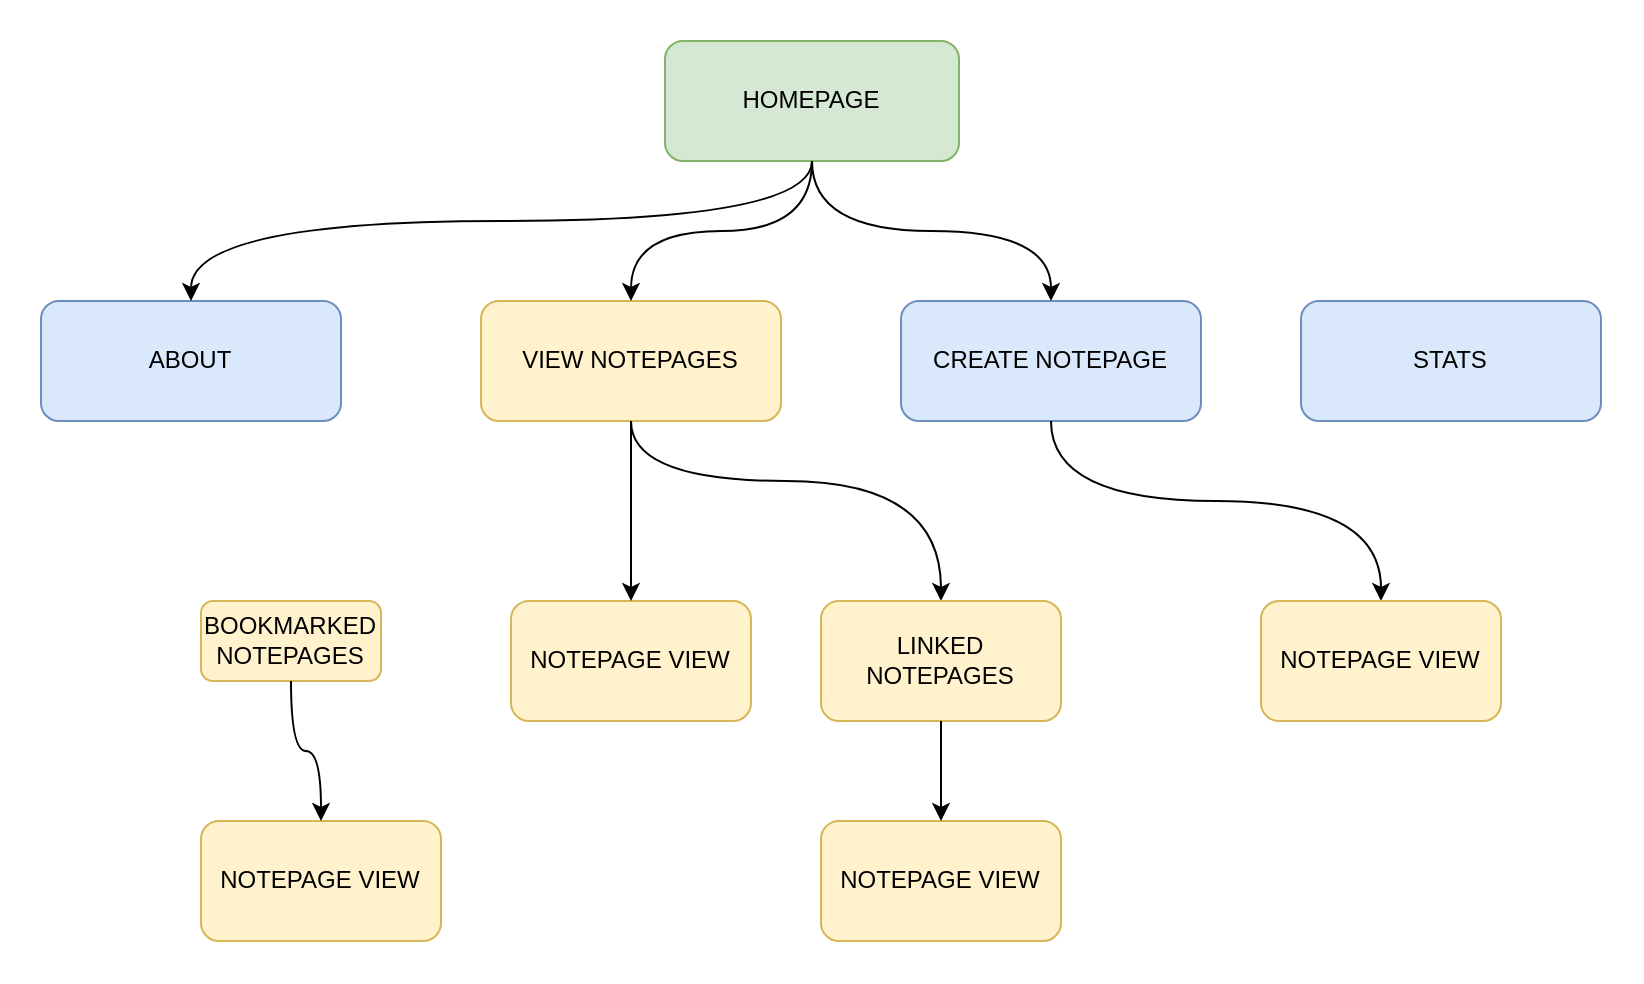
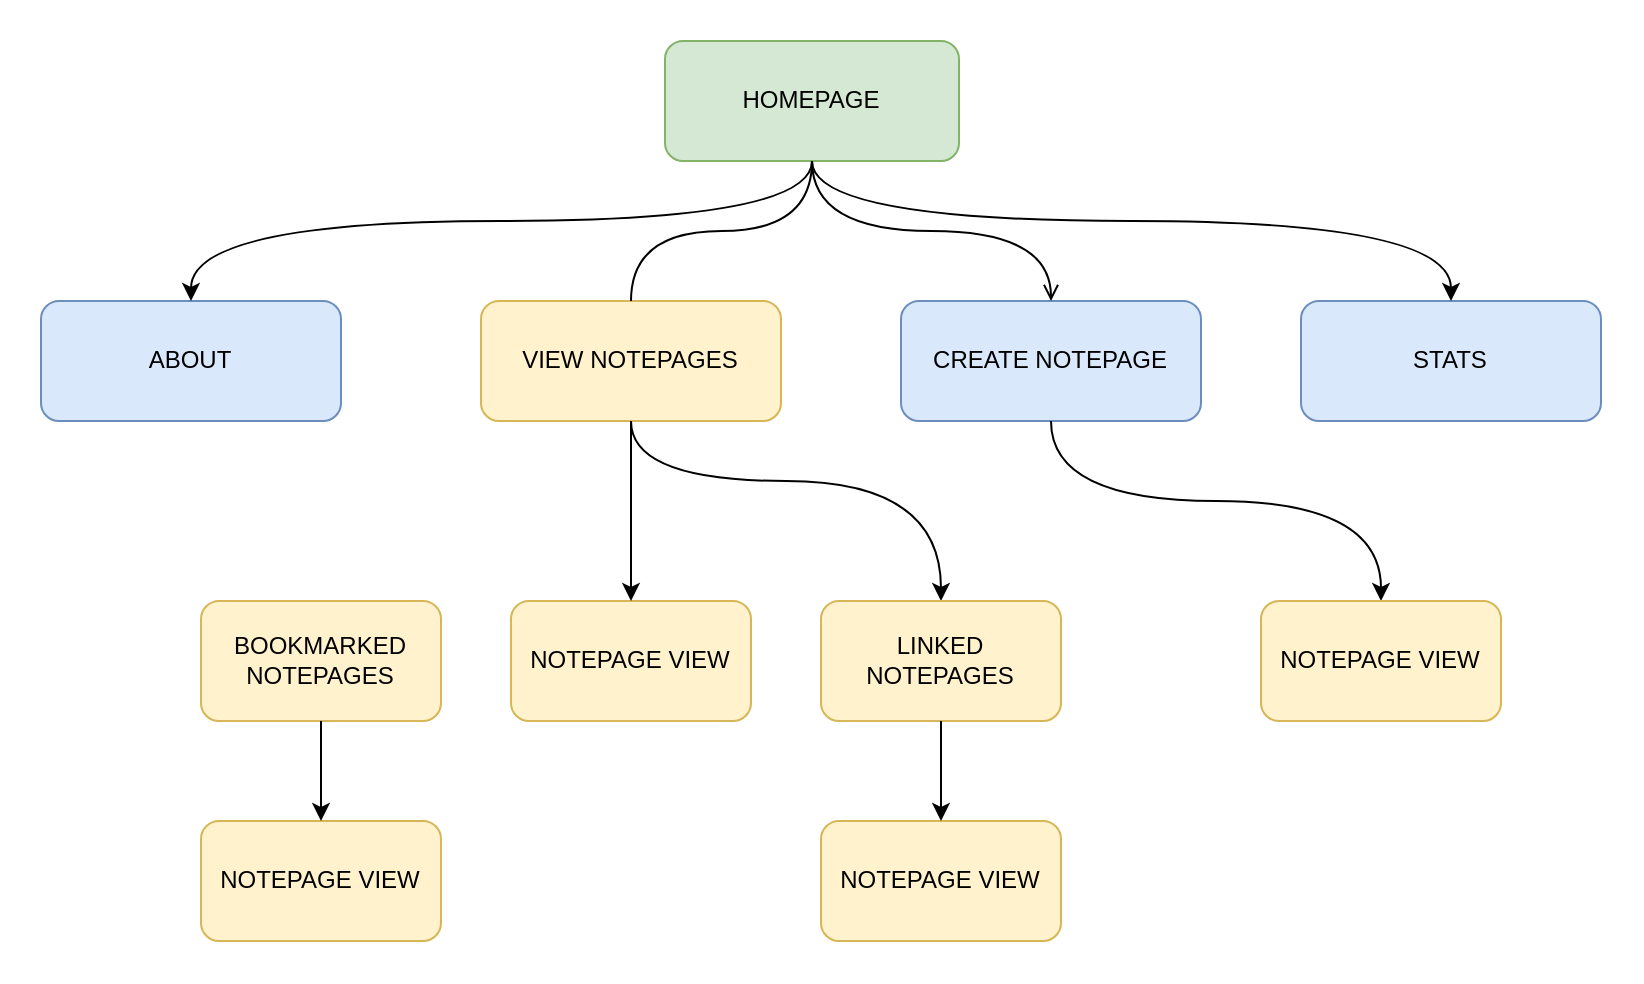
  <mxCell id="0" />
  <mxCell id="1" parent="0" />
  <mxCell id="2" value="HOMEPAGE" style="rounded=1;whiteSpace=wrap;html=1;fillColor=#d5e8d4;strokeColor=#82b366;" vertex="1" parent="1"><mxGeometry x="332" y="20" width="147" height="60" as="geometry" /></mxCell>
  <mxCell id="3" value="ABOUT" style="rounded=1;whiteSpace=wrap;html=1;fillColor=#dae8fc;strokeColor=#6c8ebf;" vertex="1" parent="1"><mxGeometry x="20" y="150" width="150" height="60" as="geometry" /></mxCell>
  <mxCell id="4" value="VIEW NOTEPAGES" style="rounded=1;whiteSpace=wrap;html=1;fillColor=#fff2cc;strokeColor=#d6b656;" vertex="1" parent="1"><mxGeometry x="240" y="150" width="150" height="60" as="geometry" /></mxCell>
  <mxCell id="5" value="CREATE NOTEPAGE" style="rounded=1;whiteSpace=wrap;html=1;fillColor=#dae8fc;strokeColor=#6c8ebf;" vertex="1" parent="1"><mxGeometry x="450" y="150" width="150" height="60" as="geometry" /></mxCell>
  <mxCell id="6" value="STATS" style="rounded=1;whiteSpace=wrap;html=1;fillColor=#dae8fc;strokeColor=#6c8ebf;" vertex="1" parent="1"><mxGeometry x="650" y="150" width="150" height="60" as="geometry" /></mxCell>
  <mxCell id="7" value="" style="endArrow=classic;html=1;rounded=0;edgeStyle=orthogonalEdgeStyle;curved=1;" edge="1" parent="1" source="2" target="3"><mxGeometry width="50" height="50" relative="1" as="geometry"><mxPoint x="240" y="310" as="sourcePoint" /><mxPoint x="290" y="260" as="targetPoint" /><Array as="points"><mxPoint x="406" y="110" /><mxPoint x="95" y="110" /></Array></mxGeometry></mxCell>
- <mxCell id="8" value="" style="endArrow=classic;html=1;rounded=0;edgeStyle=orthogonalEdgeStyle;curved=1;" edge="1" parent="1" source="2" target="4"><mxGeometry width="50" height="50" relative="1" as="geometry"><mxPoint x="450" y="240" as="sourcePoint" /><mxPoint x="500" y="190" as="targetPoint" /></mxGeometry></mxCell>
- <mxCell id="9" value="" style="endArrow=classic;html=1;rounded=0;edgeStyle=orthogonalEdgeStyle;curved=1;" edge="1" parent="1" source="2" target="5"><mxGeometry width="50" height="50" relative="1" as="geometry"><mxPoint x="600" y="120" as="sourcePoint" /><mxPoint x="650" y="70" as="targetPoint" /></mxGeometry></mxCell>
+ <mxCell id="8" value="" style="endArrow=none;html=1;rounded=0;edgeStyle=orthogonalEdgeStyle;curved=1;" edge="1" parent="1" source="2" target="4"><mxGeometry width="50" height="50" relative="1" as="geometry"><mxPoint x="450" y="240" as="sourcePoint" /><mxPoint x="500" y="190" as="targetPoint" /></mxGeometry></mxCell>
+ <mxCell id="9" value="" style="endArrow=open;html=1;rounded=0;edgeStyle=orthogonalEdgeStyle;curved=1;" edge="1" parent="1" source="2" target="5"><mxGeometry width="50" height="50" relative="1" as="geometry"><mxPoint x="600" y="120" as="sourcePoint" /><mxPoint x="650" y="70" as="targetPoint" /></mxGeometry></mxCell>
+ <mxCell id="10" value="" style="endArrow=classic;html=1;rounded=0;edgeStyle=orthogonalEdgeStyle;curved=1;" edge="1" parent="1" source="2" target="6"><mxGeometry width="50" height="50" relative="1" as="geometry"><mxPoint x="660" y="90" as="sourcePoint" /><mxPoint x="710" y="40" as="targetPoint" /><Array as="points"><mxPoint x="406" y="110" /><mxPoint x="725" y="110" /></Array></mxGeometry></mxCell>
  <mxCell id="11" value="NOTEPAGE VIEW" style="rounded=1;whiteSpace=wrap;html=1;fillColor=#fff2cc;strokeColor=#d6b656;" vertex="1" parent="1"><mxGeometry x="255" y="300" width="120" height="60" as="geometry" /></mxCell>
  <mxCell id="12" value="" style="endArrow=classic;html=1;rounded=0;edgeStyle=orthogonalEdgeStyle;curved=1;" edge="1" parent="1" source="4" target="11"><mxGeometry width="50" height="50" relative="1" as="geometry"><mxPoint x="430" y="300" as="sourcePoint" /><mxPoint x="480" y="250" as="targetPoint" /></mxGeometry></mxCell>
- <mxCell id="13" value="BOOKMARKED NOTEPAGES" style="rounded=1;whiteSpace=wrap;html=1;fillColor=#fff2cc;strokeColor=#d6b656;" vertex="1" parent="1"><mxGeometry x="100" y="300" width="90" height="40" as="geometry" /></mxCell>
+ <mxCell id="13" value="BOOKMARKED NOTEPAGES" style="rounded=1;whiteSpace=wrap;html=1;fillColor=#fff2cc;strokeColor=#d6b656;" vertex="1" parent="1"><mxGeometry x="100" y="300" width="120" height="60" as="geometry" /></mxCell>
  <mxCell id="14" value="NOTEPAGE VIEW" style="rounded=1;whiteSpace=wrap;html=1;fillColor=#fff2cc;strokeColor=#d6b656;" vertex="1" parent="1"><mxGeometry x="100" y="410" width="120" height="60" as="geometry" /></mxCell>
  <mxCell id="15" value="" style="endArrow=classic;html=1;rounded=0;edgeStyle=orthogonalEdgeStyle;curved=1;" edge="1" parent="1" source="13" target="14"><mxGeometry width="50" height="50" relative="1" as="geometry"><mxPoint x="310" y="470" as="sourcePoint" /><mxPoint x="360" y="420" as="targetPoint" /></mxGeometry></mxCell>
  <mxCell id="16" value="" style="endArrow=classic;html=1;rounded=0;edgeStyle=orthogonalEdgeStyle;curved=1;" edge="1" parent="1" source="4" target="17"><mxGeometry width="50" height="50" relative="1" as="geometry"><mxPoint x="470" y="320" as="sourcePoint" /><mxPoint x="520" y="270" as="targetPoint" /><Array as="points"><mxPoint x="315" y="240" /><mxPoint x="470" y="240" /></Array></mxGeometry></mxCell>
  <mxCell id="17" value="LINKED NOTEPAGES" style="rounded=1;whiteSpace=wrap;html=1;fillColor=#fff2cc;strokeColor=#d6b656;" vertex="1" parent="1"><mxGeometry x="410" y="300" width="120" height="60" as="geometry" /></mxCell>
  <mxCell id="18" value="NOTEPAGE VIEW" style="rounded=1;whiteSpace=wrap;html=1;fillColor=#fff2cc;strokeColor=#d6b656;" vertex="1" parent="1"><mxGeometry x="410" y="410" width="120" height="60" as="geometry" /></mxCell>
  <mxCell id="19" value="" style="endArrow=classic;html=1;rounded=0;" edge="1" parent="1" source="17" target="18"><mxGeometry width="50" height="50" relative="1" as="geometry"><mxPoint x="600" y="370" as="sourcePoint" /><mxPoint x="650" y="320" as="targetPoint" /></mxGeometry></mxCell>
  <mxCell id="20" value="" style="endArrow=classic;html=1;rounded=0;edgeStyle=orthogonalEdgeStyle;curved=1;" edge="1" parent="1" source="5" target="21"><mxGeometry width="50" height="50" relative="1" as="geometry"><mxPoint x="640" y="320" as="sourcePoint" /><mxPoint x="690" y="270" as="targetPoint" /><Array as="points"><mxPoint x="525" y="250" /><mxPoint x="690" y="250" /></Array></mxGeometry></mxCell>
  <mxCell id="21" value="NOTEPAGE VIEW" style="rounded=1;whiteSpace=wrap;html=1;fillColor=#fff2cc;strokeColor=#d6b656;" vertex="1" parent="1"><mxGeometry x="630" y="300" width="120" height="60" as="geometry" /></mxCell>
